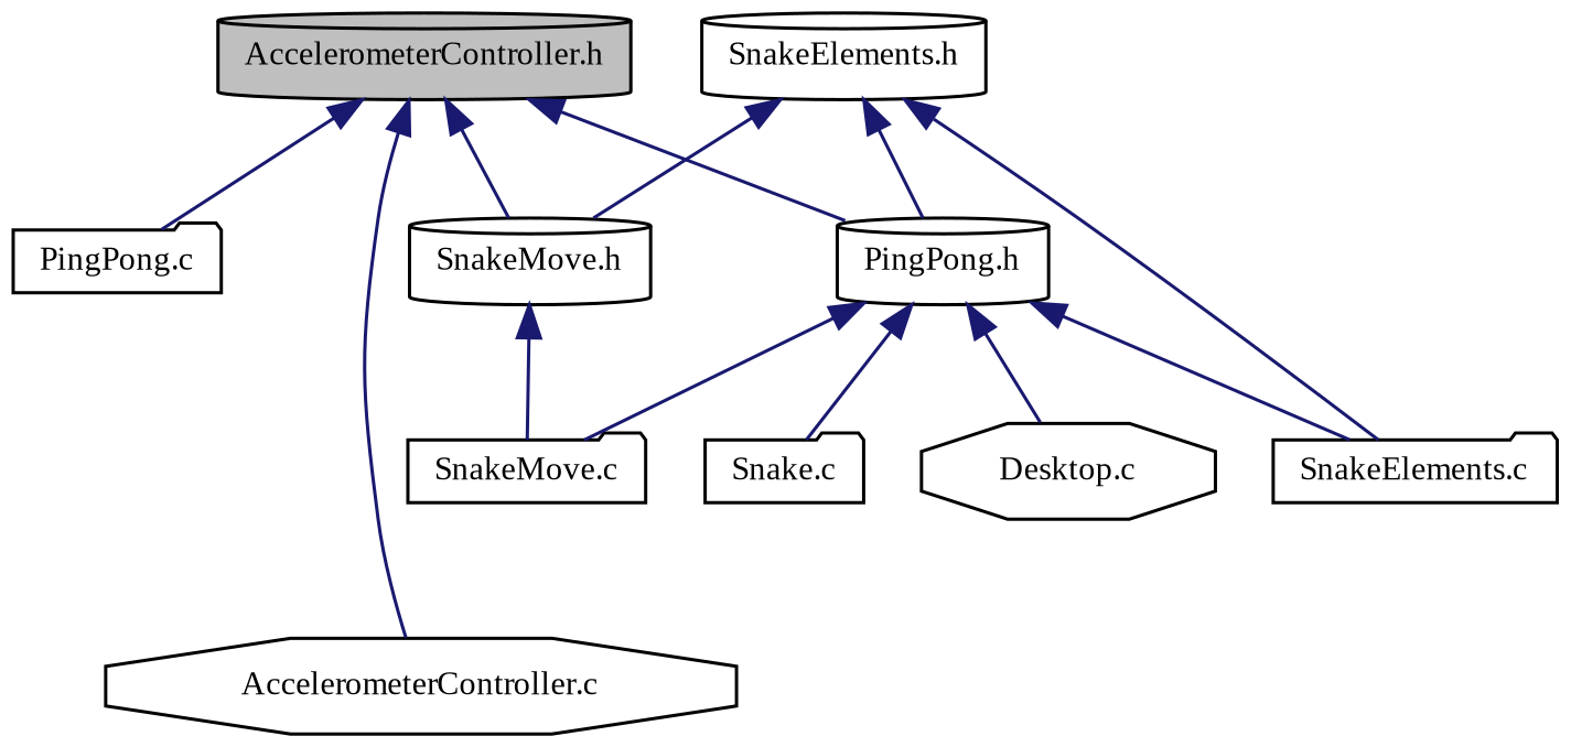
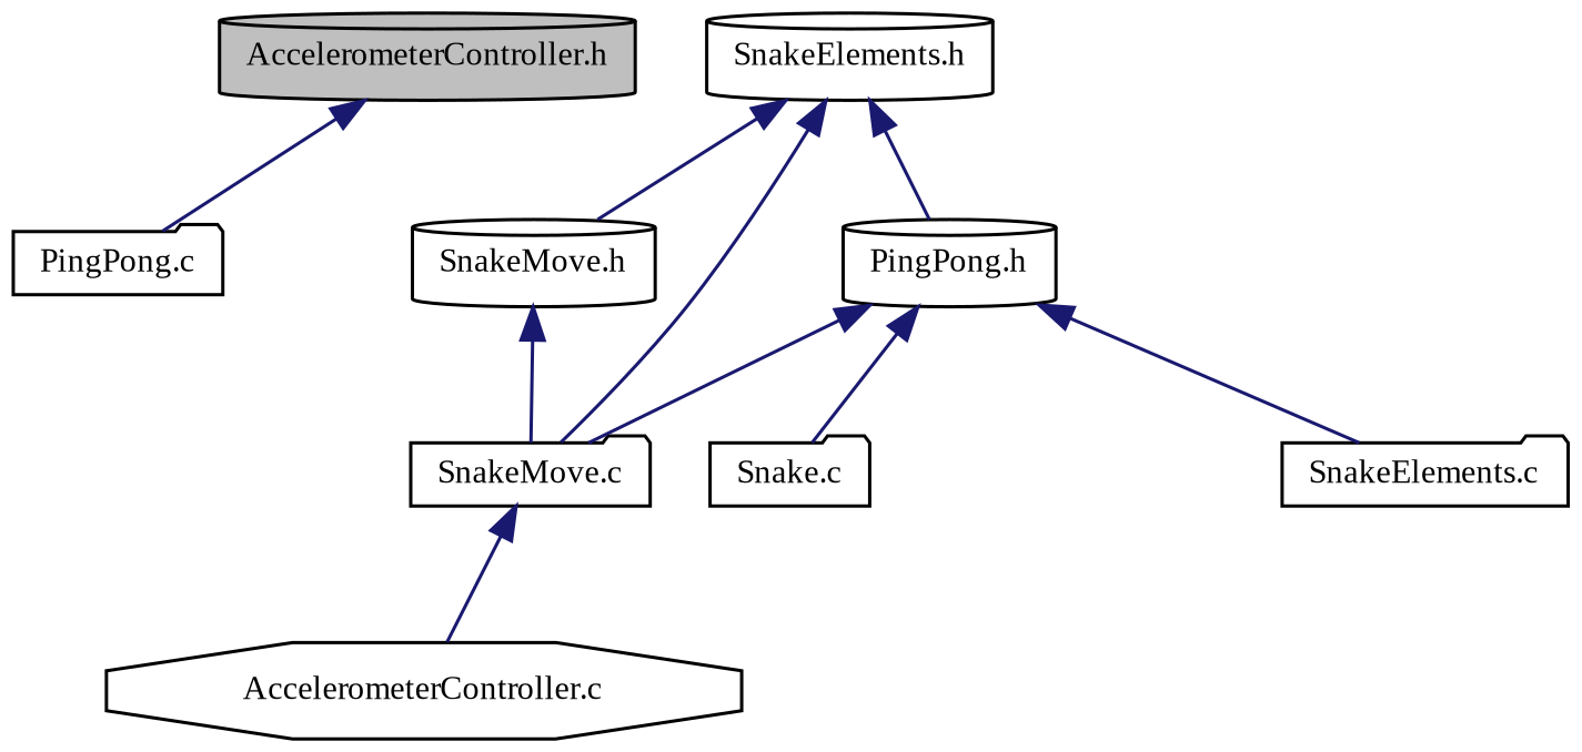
  digraph {
    node [color=black fillcolor=white fontname=TimesNewRoman fontsize=10 shape=cylinder style=filled]
    edge [color=midnightblue dir=back fontname=TimesNewRoman fontsize=10 labelfontname=TimesNewRoman labelfontsize=10 style=solid]
    n1 [fillcolor=grey75 fontcolor=black height=0.2 label="AccelerometerController.h" width=0.4]
    n2 [height=0.2 label="AccelerometerController.c" shape=octagon width=0.4]
    n3 [height=0.2 label="PingPong.c" shape=folder width=0.4]
    n4 [height=0.2 label="PingPong.h" width=0.4]
    n5 [height=0.2 label="SnakeMove.h" width=0.4]
    n6 [height=0.2 label="SnakeElements.h" width=0.4]
    n7 [height=0.2 label="SnakeElements.c" shape=folder width=0.4]
    n8 [height=0.2 label="Snake.c" shape=folder width=0.4]
    n9 [height=0.2 label="SnakeMove.c" shape=folder width=0.4]
-   n10 [height=0.2 label="Desktop.c" shape=octagon width=0.4]
-   n1 -> n2
+   n9 -> n2
    n1 -> n3
-   n1 -> n4
-   n1 -> n5
    n4 -> n7
    n4 -> n8
    n4 -> n9
-   n4 -> n10
    n5 -> n9
    n6 -> n4
    n6 -> n5
-   n6 -> n7
+   n6 -> n9
  }
